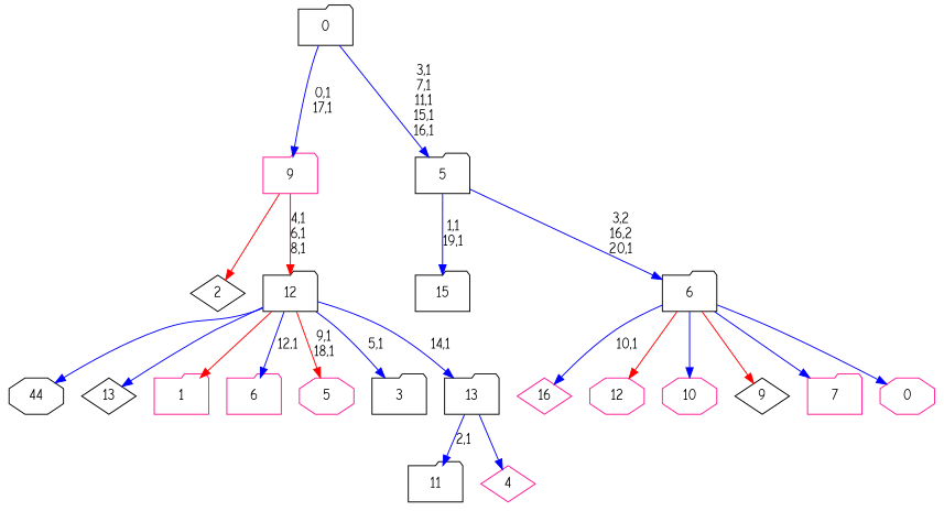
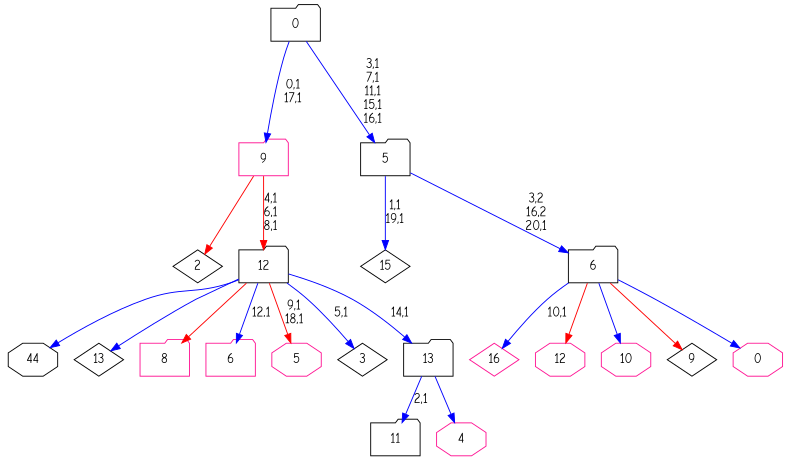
  digraph {
    fontname="Comic Neue"
    node [color=black fontname="Comic Neue" shape=folder]
    edge [color=blue fontname="Comic Neue"]
    n1 [color=deeppink label=16 shape=diamond]
-   n2 [label=15]
+   n2 [label=15 shape=diamond]
    n3 [label=44 shape=octagon]
    n4 [label=13 shape=diamond]
    n5 [color=deeppink label=12 shape=octagon]
    n6 [label=11]
    n7 [color=deeppink label=10 shape=octagon]
    n8 [label=9 shape=diamond]
-   n9 [color=deeppink label=1]
-   n10 [color=deeppink label=7]
+   n9 [color=deeppink label=8]
    n11 [color=deeppink label=6]
    n12 [color=deeppink label=5 shape=octagon]
-   n13 [color=deeppink label=4 shape=diamond]
-   n14 [label=3]
+   n13 [color=deeppink label=4 shape=octagon]
+   n14 [label=3 shape=diamond]
    n15 [label=2 shape=diamond]
    13
    12
    9 [color=deeppink]
    n19 [color=deeppink label=0 shape=octagon]
    6
    5
    0
    13 -> n6 [label="2,1"]
    13 -> n13
    12 -> n3
    12 -> n4
    12 -> n9 [color=red]
    12 -> n11 [label="12,1"]
    12 -> n12 [color=red label="9,1\n18,1"]
    12 -> n14 [label="5,1"]
    12 -> 13 [label="14,1"]
    9 -> n15 [color=red]
    9 -> 12 [color=red label="4,1\n6,1\n8,1"]
    6 -> n1 [label="10,1"]
    6 -> n5 [color=red]
    6 -> n7
    6 -> n8 [color=red]
-   6 -> n10
    6 -> n19
    5 -> n2 [label="1,1\n19,1"]
    5 -> 6 [label="3,2\n16,2\n20,1"]
    0 -> 9 [label="0,1\n17,1"]
    0 -> 5 [label="3,1\n7,1\n11,1\n15,1\n16,1"]
  }
